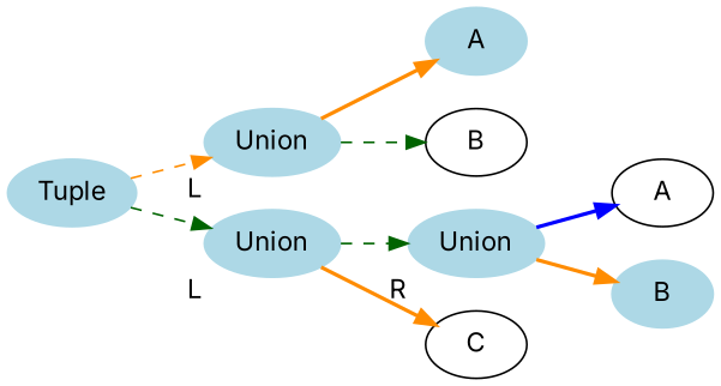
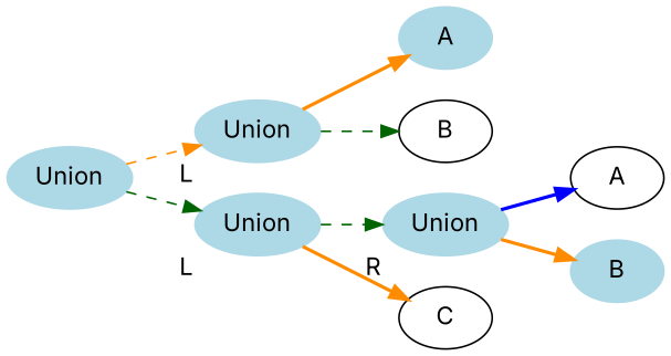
  digraph {
    rankdir=LR
    fontname=Inter
    node [color=lightblue style=filled fontname=Inter]
    edge [color=darkorange style=bold fontname=Inter]
    n1 [label=Union xlabel=L]
    n2 [label=A]
    n3 [label=B color="" style=""]
    n4 [label=Union xlabel=L]
    n5 [label=Union xlabel=R]
    C [color="" style=""]
    n7 [label=A color="" style=""]
    n8 [label=B]
-   Tuple
+   Tuple [label=Union]
    n1 -> n2
    n1 -> n3 [color=darkgreen style=dashed]
    n4 -> n5 [color=darkgreen style=dashed]
    n4 -> C
    n5 -> n7 [color=blue]
    n5 -> n8
    Tuple -> n1 [style=dashed]
    Tuple -> n4 [color=darkgreen style=dashed]
  }
